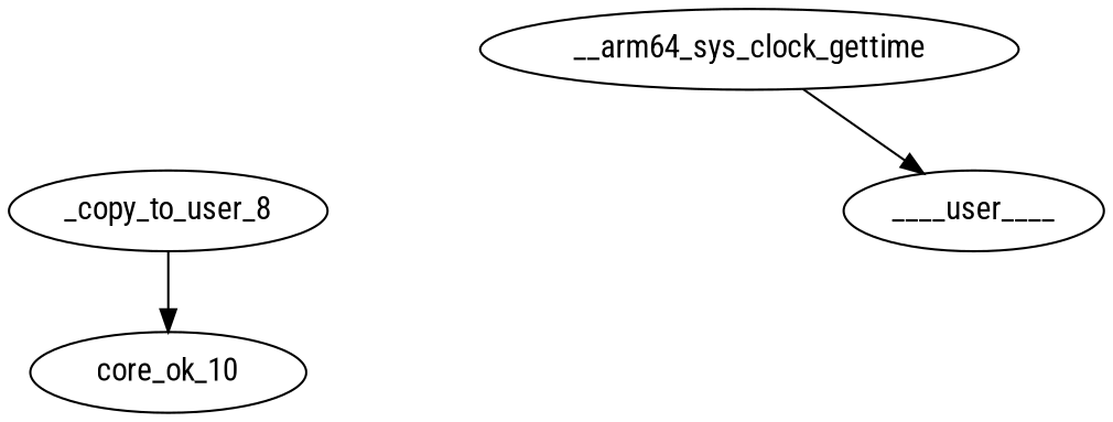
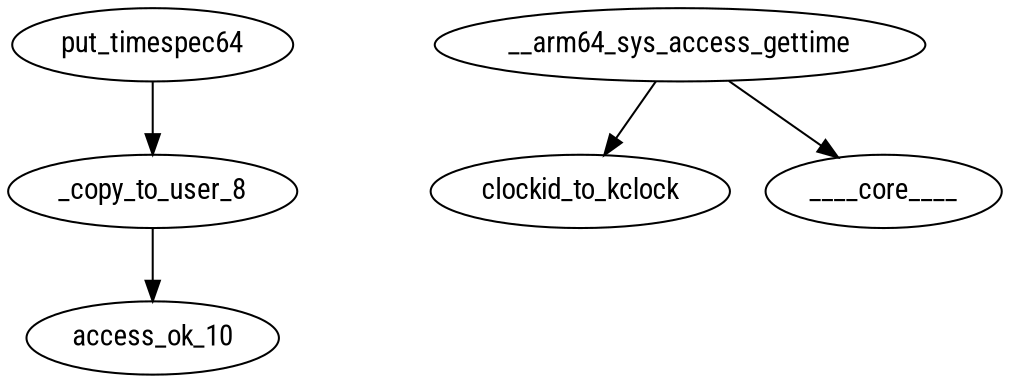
  digraph {
    fontname="Roboto Condensed"
    node [color=black fontname="Roboto Condensed"]
    edge [color=black fontname="Roboto Condensed"]
    n1 [label=_copy_to_user_8]
-   access_ok_10 [label=core_ok_10]
-   __arm64_sys_clock_gettime
-   ____core____ [color=kernel label=____user____]
+   put_timespec64
+   access_ok_10
+   __arm64_sys_clock_gettime [label=__arm64_sys_access_gettime]
+   clockid_to_kclock
+   ____core____ [color=kernel]
    n1 -> access_ok_10
+   put_timespec64 -> n1
+   __arm64_sys_clock_gettime -> clockid_to_kclock
    __arm64_sys_clock_gettime -> ____core____
  }
